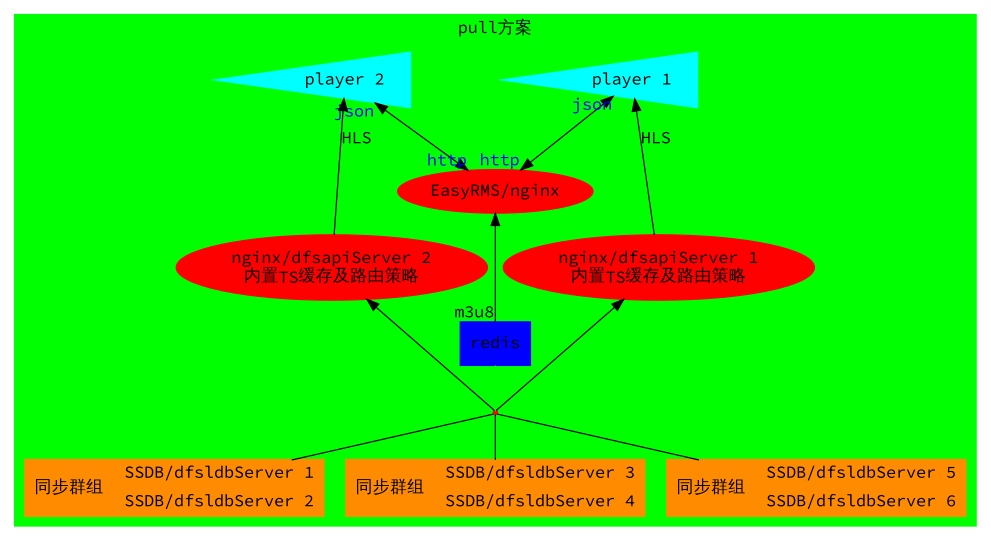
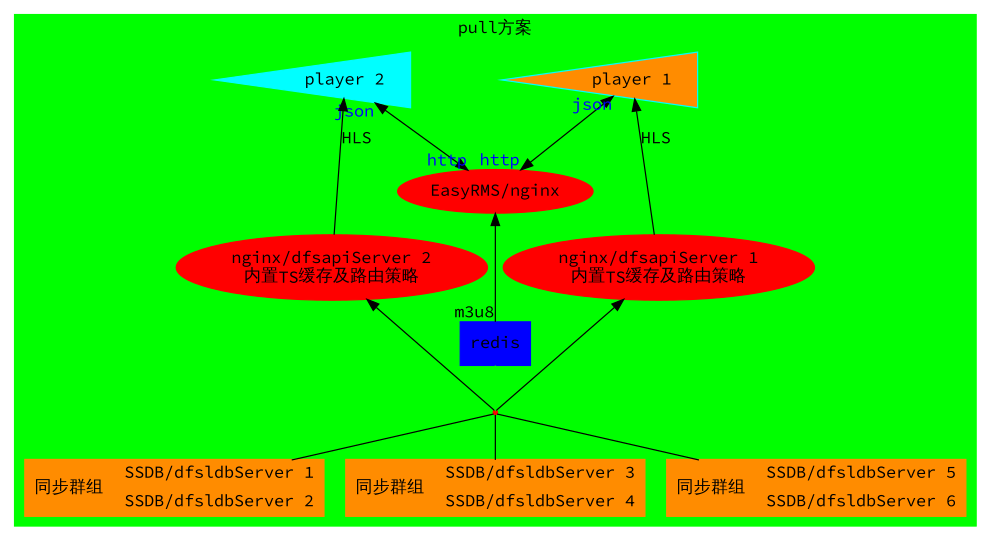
  digraph {
    compound=true
    rankdir=TB
    fontname="Source Code Pro"
    node [color=red shape=ellipse style=filled fontname="Source Code Pro"]
    edge [dir=back fontname="Source Code Pro"]
-   n1 [color=cyan label="player 1" orientation=90 shape=polygon sides=3]
+   n1 [color=cyan label="player 1" orientation=90 shape=polygon sides=3 fillcolor=darkorange]
    n2 [label="nginx/dfsapiServer 1\n内置TS缓存及路由策略"]
    n3 [label="EasyRMS/nginx"]
    n4 [color=cyan label="player 2" orientation=90 shape=polygon sides=3]
    n5 [label="nginx/dfsapiServer 2\n内置TS缓存及路由策略"]
    ldb_point [shape=point]
    n7 [color=blue label=redis shape=box]
    n8 [color=darkorange label="{<db0> 同步群组}|{<db1> SSDB/dfsldbServer 1|<db2> SSDB/dfsldbServer 2}" shape=record]
    n9 [color=darkorange label="{<db0> 同步群组}|{<db1> SSDB/dfsldbServer 3|<db2> SSDB/dfsldbServer 4}" shape=record]
    n10 [color=darkorange label="{<db0> 同步群组}|{<db1> SSDB/dfsldbServer 5|<db2> SSDB/dfsldbServer 6}" shape=record]
    subgraph cluster_1 {
      color=green
      label="pull方案"
      style=filled
      n1
      n2
      n3
      n4
      n5
      ldb_point
      n7
      n8
      n9
      n10
    }
    n1 -> n2 [label=HLS]
    n1 -> n3 [dir=both headlabel=http labelfontcolor=blue taillabel=json]
    n2 -> ldb_point
    n3 -> n7 [headlabel=m3u8]
    n4 -> n3 [dir=both headlabel=http labelfontcolor=blue taillabel=json]
    n4 -> n5 [label=HLS]
    n5 -> ldb_point
    ldb_point -> n8 [dir=none]
    ldb_point -> n9 [dir=none]
    ldb_point -> n10 [dir=none]
    n7 -> ldb_point [color=green dir=""]
  }
